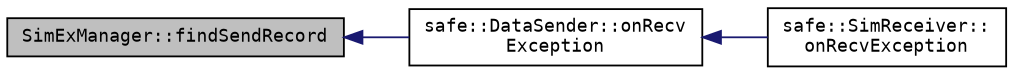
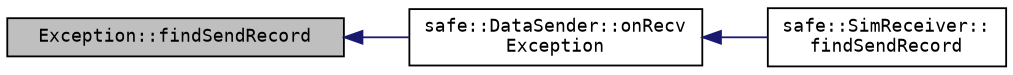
  digraph {
    fontname="DejaVu Sans Mono"
    rankdir=LR
    node [color=black fontname="DejaVu Sans Mono" fontsize=10 shape=record]
    edge [color=midnightblue dir=back fontname="DejaVu Sans Mono" fontsize=10 labelfontname=FreeSans labelfontsize=10 style=solid]
-   n1 [fillcolor=grey75 fontcolor=black height=0.2 label="SimExManager::findSendRecord" style=filled width=0.4]
+   n1 [fillcolor=grey75 fontcolor=black height=0.2 label="Exception::findSendRecord" style=filled width=0.4]
    n2 [height=0.2 label="safe::DataSender::onRecv\lException" width=0.4]
-   n3 [height=0.2 label="safe::SimReceiver::\lonRecvException" width=0.4]
+   n3 [height=0.2 label="safe::SimReceiver::\lfindSendRecord" width=0.4]
    n1 -> n2
    n2 -> n3
  }
